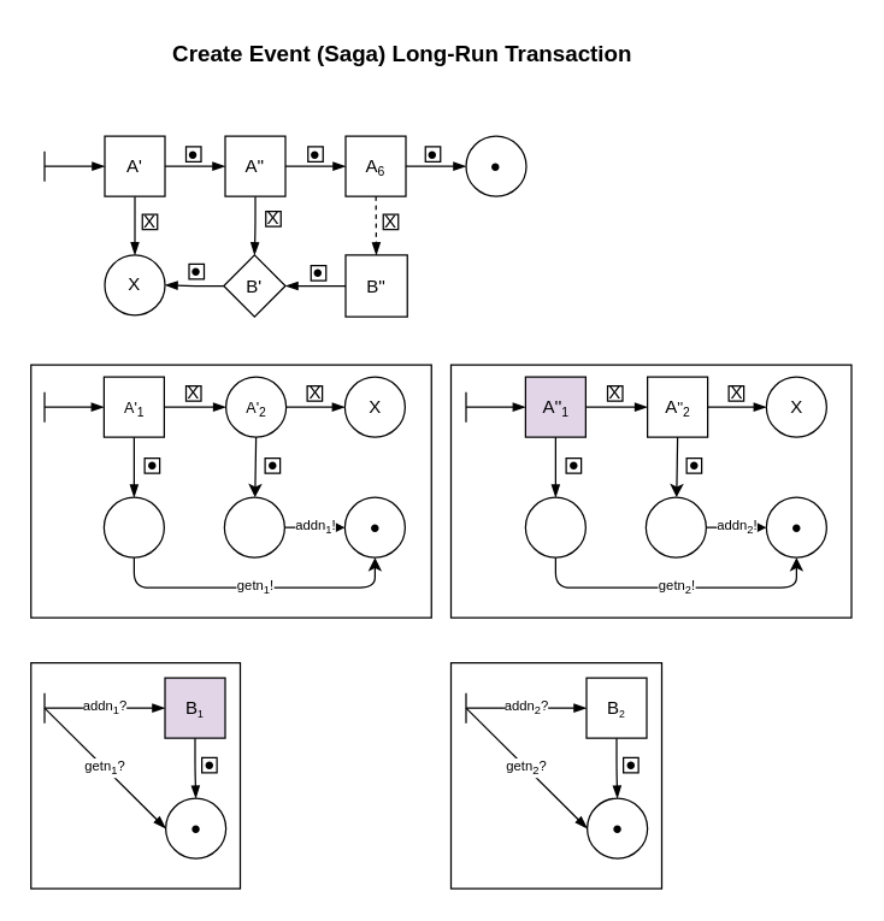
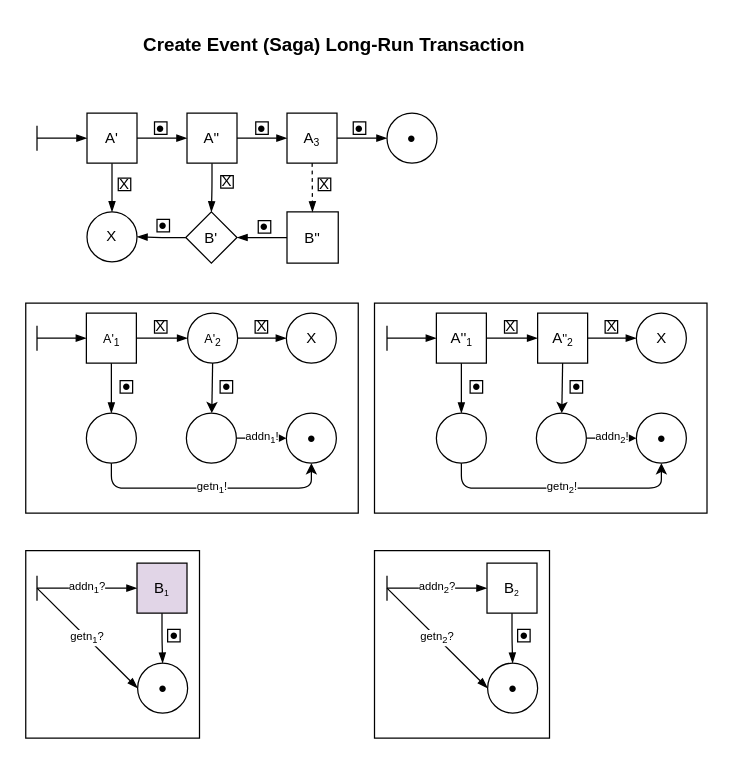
  <mxCell id="0" />
  <mxCell id="1" parent="0" />
  <mxCell id="2" value="" style="edgeStyle=orthogonalEdgeStyle;rounded=1;orthogonalLoop=1;jettySize=auto;html=1;endArrow=blockThin;endFill=1;" parent="1" source="3" target="23" edge="1"><mxGeometry relative="1" as="geometry" /></mxCell>
  <mxCell id="3" value="A'" style="whiteSpace=wrap;html=1;aspect=fixed;" parent="1" vertex="1"><mxGeometry x="69" y="90" width="40" height="40" as="geometry" /></mxCell>
  <mxCell id="4" value="" style="edgeStyle=orthogonalEdgeStyle;rounded=1;orthogonalLoop=1;jettySize=auto;html=1;endArrow=blockThin;endFill=1;entryX=0.5;entryY=0;entryDx=0;entryDy=0;" parent="1" source="5" target="18" edge="1"><mxGeometry relative="1" as="geometry" /></mxCell>
  <mxCell id="5" value="A''" style="whiteSpace=wrap;html=1;aspect=fixed;" parent="1" vertex="1"><mxGeometry x="149" y="90" width="40" height="40" as="geometry" /></mxCell>
  <mxCell id="6" value="" style="endArrow=blockThin;html=1;rounded=0;endFill=1;exitX=1;exitY=0.5;exitDx=0;exitDy=0;entryX=0;entryY=0.5;entryDx=0;entryDy=0;" parent="1" source="3" target="5" edge="1"><mxGeometry width="50" height="50" relative="1" as="geometry"><mxPoint x="49" y="110" as="sourcePoint" /><mxPoint x="159" y="210" as="targetPoint" /></mxGeometry></mxCell>
  <mxCell id="7" value="●" style="whiteSpace=wrap;html=1;aspect=fixed;" parent="1" vertex="1"><mxGeometry x="282" y="97" width="10" height="10" as="geometry" /></mxCell>
  <mxCell id="8" value="●" style="whiteSpace=wrap;html=1;aspect=fixed;" parent="1" vertex="1"><mxGeometry x="123" y="97" width="10" height="10" as="geometry" /></mxCell>
- <mxCell id="9" value="A&lt;span style=&quot;font-size: 10px;&quot;&gt;&lt;sub&gt;6&lt;/sub&gt;&lt;/span&gt;" style="whiteSpace=wrap;html=1;aspect=fixed;" parent="1" vertex="1"><mxGeometry x="229" y="90" width="40" height="40" as="geometry" /></mxCell>
+ <mxCell id="9" value="A&lt;span style=&quot;font-size: 10px;&quot;&gt;&lt;sub&gt;3&lt;/sub&gt;&lt;/span&gt;" style="whiteSpace=wrap;html=1;aspect=fixed;" parent="1" vertex="1"><mxGeometry x="229" y="90" width="40" height="40" as="geometry" /></mxCell>
  <mxCell id="10" value="" style="endArrow=blockThin;html=1;rounded=0;endFill=1;exitX=1;exitY=0.5;exitDx=0;exitDy=0;" parent="1" source="5" target="9" edge="1"><mxGeometry width="50" height="50" relative="1" as="geometry"><mxPoint x="49" y="110" as="sourcePoint" /><mxPoint x="159" y="210" as="targetPoint" /></mxGeometry></mxCell>
  <mxCell id="11" value="●" style="whiteSpace=wrap;html=1;aspect=fixed;" parent="1" vertex="1"><mxGeometry x="204" y="97" width="10" height="10" as="geometry" /></mxCell>
  <mxCell id="12" value="&lt;span style=&quot;&quot;&gt;●&lt;/span&gt;" style="ellipse;whiteSpace=wrap;html=1;aspect=fixed;" parent="1" vertex="1"><mxGeometry x="309" y="90" width="40" height="40" as="geometry" /></mxCell>
  <mxCell id="13" value="" style="endArrow=blockThin;html=1;rounded=0;endFill=1;" parent="1" edge="1"><mxGeometry width="50" height="50" relative="1" as="geometry"><mxPoint x="269" y="110" as="sourcePoint" /><mxPoint x="309" y="110" as="targetPoint" /></mxGeometry></mxCell>
  <mxCell id="14" value="B''" style="whiteSpace=wrap;html=1;aspect=fixed;" parent="1" vertex="1"><mxGeometry x="229" y="169" width="41" height="41" as="geometry" /></mxCell>
  <mxCell id="15" value="" style="endArrow=blockThin;html=1;rounded=0;endFill=1;dashed=1;" parent="1" source="9" target="14" edge="1"><mxGeometry width="50" height="50" relative="1" as="geometry"><mxPoint x="269" y="110" as="sourcePoint" /><mxPoint x="159" y="210" as="targetPoint" /></mxGeometry></mxCell>
  <mxCell id="16" value="X" style="whiteSpace=wrap;html=1;aspect=fixed;" parent="1" vertex="1"><mxGeometry x="254" y="142" width="10" height="10" as="geometry" /></mxCell>
  <mxCell id="17" value="" style="edgeStyle=orthogonalEdgeStyle;rounded=1;orthogonalLoop=1;jettySize=auto;html=1;endArrow=blockThin;endFill=1;entryX=1;entryY=0.5;entryDx=0;entryDy=0;" parent="1" source="18" target="23" edge="1"><mxGeometry relative="1" as="geometry" /></mxCell>
  <mxCell id="18" value="B'" style="rhombus;whiteSpace=wrap;html=1;aspect=fixed;" parent="1" vertex="1"><mxGeometry x="148" y="169" width="41" height="41" as="geometry" /></mxCell>
  <mxCell id="19" value="" style="endArrow=blockThin;html=1;rounded=0;endFill=1;entryX=1;entryY=0.5;entryDx=0;entryDy=0;exitX=0;exitY=0.5;exitDx=0;exitDy=0;" parent="1" source="14" target="18" edge="1"><mxGeometry width="50" height="50" relative="1" as="geometry"><mxPoint x="269" y="110" as="sourcePoint" /><mxPoint x="159" y="210" as="targetPoint" /></mxGeometry></mxCell>
  <mxCell id="20" value="●" style="whiteSpace=wrap;html=1;aspect=fixed;" parent="1" vertex="1"><mxGeometry x="206" y="176" width="10" height="10" as="geometry" /></mxCell>
  <mxCell id="21" value="" style="endArrow=blockThin;html=1;rounded=0;entryX=0;entryY=0.5;entryDx=0;entryDy=0;endFill=1;" parent="1" target="3" edge="1"><mxGeometry width="50" height="50" relative="1" as="geometry"><mxPoint x="29" y="110" as="sourcePoint" /><mxPoint x="59" y="130" as="targetPoint" /></mxGeometry></mxCell>
  <mxCell id="22" value="" style="endArrow=none;html=1;rounded=0;" parent="1" edge="1"><mxGeometry width="50" height="50" relative="1" as="geometry"><mxPoint x="29" y="120" as="sourcePoint" /><mxPoint x="29" y="100" as="targetPoint" /></mxGeometry></mxCell>
  <mxCell id="23" value="X" style="ellipse;whiteSpace=wrap;html=1;aspect=fixed;" parent="1" vertex="1"><mxGeometry x="69" y="169" width="40" height="40" as="geometry" /></mxCell>
  <mxCell id="24" value="X" style="whiteSpace=wrap;html=1;aspect=fixed;" parent="1" vertex="1"><mxGeometry x="94" y="142" width="10" height="10" as="geometry" /></mxCell>
  <mxCell id="25" value="X" style="whiteSpace=wrap;html=1;aspect=fixed;" parent="1" vertex="1"><mxGeometry x="176" y="140" width="10" height="10" as="geometry" /></mxCell>
  <mxCell id="26" value="●" style="whiteSpace=wrap;html=1;aspect=fixed;" parent="1" vertex="1"><mxGeometry x="125" y="175" width="10" height="10" as="geometry" /></mxCell>
  <mxCell id="27" value="" style="group" parent="1" vertex="1" connectable="0"><mxGeometry x="29" y="450" width="80" height="120" as="geometry" /></mxCell>
  <mxCell id="28" value="addn&lt;sub&gt;1&lt;/sub&gt;?" style="endArrow=blockThin;html=1;rounded=0;endFill=1;fontSize=9;" parent="27" target="75" edge="1"><mxGeometry width="50" height="50" relative="1" as="geometry"><mxPoint y="20" as="sourcePoint" /><mxPoint x="40" y="20" as="targetPoint" /></mxGeometry></mxCell>
  <mxCell id="29" value="" style="endArrow=none;html=1;rounded=0;" parent="27" edge="1"><mxGeometry width="50" height="50" relative="1" as="geometry"><mxPoint y="30" as="sourcePoint" /><mxPoint y="10" as="targetPoint" /></mxGeometry></mxCell>
  <mxCell id="30" value="getn&lt;sub&gt;1&lt;/sub&gt;?" style="endArrow=blockThin;html=1;rounded=0;endFill=1;entryX=0;entryY=0.5;entryDx=0;entryDy=0;fontSize=9;" parent="27" target="76" edge="1"><mxGeometry width="50" height="50" relative="1" as="geometry"><mxPoint y="20" as="sourcePoint" /><mxPoint x="20" y="-100" as="targetPoint" /></mxGeometry></mxCell>
  <mxCell id="31" value="" style="group" parent="1" vertex="1" connectable="0"><mxGeometry x="29" y="250" width="257" height="180" as="geometry" /></mxCell>
  <mxCell id="32" value="" style="rounded=0;whiteSpace=wrap;html=1;fillColor=none;" vertex="1" parent="31"><mxGeometry x="-9" y="-8" width="266" height="168" as="geometry" /></mxCell>
  <mxCell id="33" value="&lt;span style=&quot;font-size: 10px;&quot;&gt;A'&lt;/span&gt;&lt;span style=&quot;font-size: 10px;&quot;&gt;&lt;sub&gt;1&lt;/sub&gt;&lt;/span&gt;" style="whiteSpace=wrap;html=1;aspect=fixed;" parent="31" vertex="1"><mxGeometry x="39.5" width="40" height="40" as="geometry" /></mxCell>
  <mxCell id="34" value="&lt;span style=&quot;font-size: 10px;&quot;&gt;A'&lt;/span&gt;&lt;span style=&quot;font-size: 10px;&quot;&gt;&lt;sub&gt;2&lt;/sub&gt;&lt;/span&gt;" style="ellipse;whiteSpace=wrap;html=1;aspect=fixed;" parent="31" vertex="1"><mxGeometry x="120.5" width="40" height="40" as="geometry" /></mxCell>
  <mxCell id="35" value="X" style="ellipse;whiteSpace=wrap;html=1;aspect=fixed;" parent="31" vertex="1"><mxGeometry x="199.5" width="40" height="40" as="geometry" /></mxCell>
  <mxCell id="36" value="" style="endArrow=blockThin;html=1;rounded=0;entryX=0;entryY=0.5;entryDx=0;entryDy=0;endFill=1;exitX=1;exitY=0.5;exitDx=0;exitDy=0;" parent="31" source="33" target="34" edge="1"><mxGeometry width="50" height="50" relative="1" as="geometry"><mxPoint x="109.5" y="60" as="sourcePoint" /><mxPoint x="39.5" y="20" as="targetPoint" /></mxGeometry></mxCell>
  <mxCell id="37" value="X" style="whiteSpace=wrap;html=1;aspect=fixed;" parent="31" vertex="1"><mxGeometry x="94" y="6" width="10" height="10" as="geometry" /></mxCell>
  <mxCell id="38" value="●" style="ellipse;whiteSpace=wrap;html=1;aspect=fixed;" parent="31" vertex="1"><mxGeometry x="199.5" y="80" width="40" height="40" as="geometry" /></mxCell>
  <mxCell id="39" value="" style="endArrow=blockThin;html=1;rounded=0;entryX=0.5;entryY=0;entryDx=0;entryDy=0;endFill=1;" parent="31" target="42" edge="1"><mxGeometry width="50" height="50" relative="1" as="geometry"><mxPoint x="59.5" y="40" as="sourcePoint" /><mxPoint x="39.5" y="20" as="targetPoint" /></mxGeometry></mxCell>
  <mxCell id="40" value="●" style="whiteSpace=wrap;html=1;aspect=fixed;" parent="31" vertex="1"><mxGeometry x="66.5" y="54" width="10" height="10" as="geometry" /></mxCell>
  <mxCell id="41" value="X" style="whiteSpace=wrap;html=1;aspect=fixed;" parent="31" vertex="1"><mxGeometry x="174.5" y="6" width="10" height="10" as="geometry" /></mxCell>
  <mxCell id="42" value="" style="ellipse;whiteSpace=wrap;html=1;aspect=fixed;" parent="31" vertex="1"><mxGeometry x="39.5" y="80" width="40" height="40" as="geometry" /></mxCell>
  <mxCell id="43" value="" style="endArrow=blockThin;html=1;rounded=0;entryX=0;entryY=0.5;entryDx=0;entryDy=0;endFill=1;exitX=1;exitY=0.5;exitDx=0;exitDy=0;" parent="31" source="34" target="35" edge="1"><mxGeometry width="50" height="50" relative="1" as="geometry"><mxPoint x="109.5" y="60" as="sourcePoint" /><mxPoint x="39.5" y="20" as="targetPoint" /></mxGeometry></mxCell>
  <mxCell id="44" value="●" style="whiteSpace=wrap;html=1;aspect=fixed;" parent="31" vertex="1"><mxGeometry x="146.5" y="54" width="10" height="10" as="geometry" /></mxCell>
  <mxCell id="45" value="addn&lt;sub&gt;1&lt;/sub&gt;!" style="endArrow=classic;html=1;rounded=0;exitX=1;exitY=0.5;exitDx=0;exitDy=0;entryX=0;entryY=0.5;entryDx=0;entryDy=0;startArrow=none;fontSize=9;" parent="31" source="48" target="38" edge="1"><mxGeometry width="50" height="50" relative="1" as="geometry"><mxPoint x="179.5" y="80" as="sourcePoint" /><mxPoint x="229.5" y="30" as="targetPoint" /></mxGeometry></mxCell>
  <mxCell id="46" value="" style="endArrow=blockThin;html=1;rounded=0;endFill=1;" parent="31" target="33" edge="1"><mxGeometry width="50" height="50" relative="1" as="geometry"><mxPoint y="20" as="sourcePoint" /><mxPoint x="40" y="20" as="targetPoint" /></mxGeometry></mxCell>
  <mxCell id="47" value="" style="endArrow=none;html=1;rounded=0;" parent="31" edge="1"><mxGeometry width="50" height="50" relative="1" as="geometry"><mxPoint y="30" as="sourcePoint" /><mxPoint y="10.0" as="targetPoint" /></mxGeometry></mxCell>
  <mxCell id="48" value="" style="ellipse;whiteSpace=wrap;html=1;aspect=fixed;" parent="31" vertex="1"><mxGeometry x="119.5" y="80" width="40" height="40" as="geometry" /></mxCell>
  <mxCell id="49" value="" style="endArrow=classic;html=1;rounded=0;startArrow=none;exitX=0.5;exitY=1;exitDx=0;exitDy=0;" parent="31" source="34" target="48" edge="1"><mxGeometry width="50" height="50" relative="1" as="geometry"><mxPoint x="149.5" y="60" as="sourcePoint" /><mxPoint x="229.5" y="30" as="targetPoint" /></mxGeometry></mxCell>
  <mxCell id="50" value="getn&lt;sub&gt;1&lt;/sub&gt;!" style="endArrow=classic;html=1;rounded=1;exitX=0.5;exitY=1;exitDx=0;exitDy=0;entryX=0.5;entryY=1;entryDx=0;entryDy=0;startArrow=none;fontSize=9;" parent="31" source="42" target="38" edge="1"><mxGeometry width="50" height="50" relative="1" as="geometry"><mxPoint x="179.5" y="80" as="sourcePoint" /><mxPoint x="229.5" y="30" as="targetPoint" /><Array as="points"><mxPoint x="59.5" y="140" /><mxPoint x="139.5" y="140" /><mxPoint x="219.5" y="140" /></Array></mxGeometry></mxCell>
  <mxCell id="51" value="" style="group" parent="1" vertex="1" connectable="0"><mxGeometry x="309" y="250" width="239.5" height="140" as="geometry" /></mxCell>
- <mxCell id="52" value="A''&lt;span style=&quot;font-size: 10px;&quot;&gt;&lt;sub&gt;1&lt;/sub&gt;&lt;/span&gt;" style="whiteSpace=wrap;html=1;aspect=fixed;fillColor=#e1d5e7;" parent="51" vertex="1"><mxGeometry x="39.5" width="40" height="40" as="geometry" /></mxCell>
+ <mxCell id="52" value="A''&lt;span style=&quot;font-size: 10px;&quot;&gt;&lt;sub&gt;1&lt;/sub&gt;&lt;/span&gt;" style="whiteSpace=wrap;html=1;aspect=fixed;" parent="51" vertex="1"><mxGeometry x="39.5" width="40" height="40" as="geometry" /></mxCell>
  <mxCell id="53" value="A&lt;span style=&quot;font-size: 10px;&quot;&gt;''&lt;sub&gt;2&lt;/sub&gt;&lt;/span&gt;" style="whiteSpace=wrap;html=1;aspect=fixed;" parent="51" vertex="1"><mxGeometry x="120.5" width="40" height="40" as="geometry" /></mxCell>
  <mxCell id="54" value="X" style="ellipse;whiteSpace=wrap;html=1;aspect=fixed;" parent="51" vertex="1"><mxGeometry x="199.5" width="40" height="40" as="geometry" /></mxCell>
  <mxCell id="55" value="" style="endArrow=blockThin;html=1;rounded=0;entryX=0;entryY=0.5;entryDx=0;entryDy=0;endFill=1;exitX=1;exitY=0.5;exitDx=0;exitDy=0;" parent="51" source="52" target="53" edge="1"><mxGeometry width="50" height="50" relative="1" as="geometry"><mxPoint x="109.5" y="60" as="sourcePoint" /><mxPoint x="39.5" y="20" as="targetPoint" /></mxGeometry></mxCell>
  <mxCell id="56" value="X" style="whiteSpace=wrap;html=1;aspect=fixed;" parent="51" vertex="1"><mxGeometry x="94" y="6" width="10" height="10" as="geometry" /></mxCell>
  <mxCell id="57" value="●" style="ellipse;whiteSpace=wrap;html=1;aspect=fixed;" parent="51" vertex="1"><mxGeometry x="199.5" y="80" width="40" height="40" as="geometry" /></mxCell>
  <mxCell id="58" value="" style="endArrow=blockThin;html=1;rounded=0;entryX=0.5;entryY=0;entryDx=0;entryDy=0;endFill=1;" parent="51" target="61" edge="1"><mxGeometry width="50" height="50" relative="1" as="geometry"><mxPoint x="59.5" y="40" as="sourcePoint" /><mxPoint x="39.5" y="20" as="targetPoint" /></mxGeometry></mxCell>
  <mxCell id="59" value="●" style="whiteSpace=wrap;html=1;aspect=fixed;" parent="51" vertex="1"><mxGeometry x="66.5" y="54" width="10" height="10" as="geometry" /></mxCell>
  <mxCell id="60" value="X" style="whiteSpace=wrap;html=1;aspect=fixed;" parent="51" vertex="1"><mxGeometry x="174.5" y="6" width="10" height="10" as="geometry" /></mxCell>
  <mxCell id="61" value="" style="ellipse;whiteSpace=wrap;html=1;aspect=fixed;" parent="51" vertex="1"><mxGeometry x="39.5" y="80" width="40" height="40" as="geometry" /></mxCell>
  <mxCell id="62" value="" style="endArrow=blockThin;html=1;rounded=0;entryX=0;entryY=0.5;entryDx=0;entryDy=0;endFill=1;exitX=1;exitY=0.5;exitDx=0;exitDy=0;" parent="51" source="53" target="54" edge="1"><mxGeometry width="50" height="50" relative="1" as="geometry"><mxPoint x="109.5" y="60" as="sourcePoint" /><mxPoint x="39.5" y="20" as="targetPoint" /></mxGeometry></mxCell>
  <mxCell id="63" value="●" style="whiteSpace=wrap;html=1;aspect=fixed;" parent="51" vertex="1"><mxGeometry x="146.5" y="54" width="10" height="10" as="geometry" /></mxCell>
  <mxCell id="64" value="addn&lt;sub&gt;2&lt;/sub&gt;!" style="endArrow=classic;html=1;rounded=0;exitX=1;exitY=0.5;exitDx=0;exitDy=0;entryX=0;entryY=0.5;entryDx=0;entryDy=0;startArrow=none;fontSize=9;" parent="51" source="67" target="57" edge="1"><mxGeometry width="50" height="50" relative="1" as="geometry"><mxPoint x="179.5" y="80" as="sourcePoint" /><mxPoint x="229.5" y="30" as="targetPoint" /></mxGeometry></mxCell>
  <mxCell id="65" value="" style="endArrow=blockThin;html=1;rounded=0;endFill=1;" parent="51" target="52" edge="1"><mxGeometry width="50" height="50" relative="1" as="geometry"><mxPoint y="20" as="sourcePoint" /><mxPoint x="40" y="20" as="targetPoint" /></mxGeometry></mxCell>
  <mxCell id="66" value="" style="endArrow=none;html=1;rounded=0;" parent="51" edge="1"><mxGeometry width="50" height="50" relative="1" as="geometry"><mxPoint y="30" as="sourcePoint" /><mxPoint y="10.0" as="targetPoint" /></mxGeometry></mxCell>
  <mxCell id="67" value="" style="ellipse;whiteSpace=wrap;html=1;aspect=fixed;" parent="51" vertex="1"><mxGeometry x="119.5" y="80" width="40" height="40" as="geometry" /></mxCell>
  <mxCell id="68" value="" style="endArrow=classic;html=1;rounded=0;startArrow=none;exitX=0.5;exitY=1;exitDx=0;exitDy=0;" parent="51" source="53" target="67" edge="1"><mxGeometry width="50" height="50" relative="1" as="geometry"><mxPoint x="149.5" y="60" as="sourcePoint" /><mxPoint x="229.5" y="30" as="targetPoint" /></mxGeometry></mxCell>
  <mxCell id="69" value="getn&lt;sub&gt;2&lt;/sub&gt;!" style="endArrow=classic;html=1;rounded=1;exitX=0.5;exitY=1;exitDx=0;exitDy=0;entryX=0.5;entryY=1;entryDx=0;entryDy=0;startArrow=none;fontSize=9;" parent="51" source="61" target="57" edge="1"><mxGeometry width="50" height="50" relative="1" as="geometry"><mxPoint x="179.5" y="80" as="sourcePoint" /><mxPoint x="229.5" y="30" as="targetPoint" /><Array as="points"><mxPoint x="59.5" y="140" /><mxPoint x="139.5" y="140" /><mxPoint x="219.5" y="140" /></Array></mxGeometry></mxCell>
  <mxCell id="70" value="" style="group" parent="1" vertex="1" connectable="0"><mxGeometry x="309" y="450" width="80" height="120" as="geometry" /></mxCell>
  <mxCell id="71" value="addn&lt;sub&gt;2&lt;/sub&gt;?" style="endArrow=blockThin;html=1;rounded=0;endFill=1;fontSize=9;" parent="70" target="79" edge="1"><mxGeometry width="50" height="50" relative="1" as="geometry"><mxPoint y="20" as="sourcePoint" /><mxPoint x="40" y="20" as="targetPoint" /></mxGeometry></mxCell>
  <mxCell id="72" value="" style="endArrow=none;html=1;rounded=0;" parent="70" edge="1"><mxGeometry width="50" height="50" relative="1" as="geometry"><mxPoint y="30" as="sourcePoint" /><mxPoint y="10" as="targetPoint" /></mxGeometry></mxCell>
  <mxCell id="73" value="getn&lt;sub&gt;2&lt;/sub&gt;?" style="endArrow=blockThin;html=1;rounded=0;endFill=1;entryX=0;entryY=0.5;entryDx=0;entryDy=0;fontSize=9;" parent="70" target="80" edge="1"><mxGeometry width="50" height="50" relative="1" as="geometry"><mxPoint y="20" as="sourcePoint" /><mxPoint x="20" y="-100" as="targetPoint" /></mxGeometry></mxCell>
  <mxCell id="74" value="Create Event (Saga) Long-Run Transaction&amp;nbsp;" style="text;html=1;strokeColor=none;fillColor=none;align=center;verticalAlign=middle;whiteSpace=wrap;rounded=0;fontSize=15;fontStyle=1" parent="1" vertex="1"><mxGeometry x="29" y="20" width="480" height="30" as="geometry" /></mxCell>
  <mxCell id="75" value="B&lt;span style=&quot;font-size: 8.333px;&quot;&gt;&lt;sub&gt;1&lt;/sub&gt;&lt;/span&gt;" style="whiteSpace=wrap;html=1;aspect=fixed;fillColor=#e1d5e7;" parent="1" vertex="1"><mxGeometry x="109" y="450" width="40" height="40" as="geometry" /></mxCell>
  <mxCell id="76" value="●" style="ellipse;whiteSpace=wrap;html=1;aspect=fixed;" parent="1" vertex="1"><mxGeometry x="109.5" y="530" width="40" height="40" as="geometry" /></mxCell>
  <mxCell id="77" value="" style="edgeStyle=orthogonalEdgeStyle;rounded=1;orthogonalLoop=1;jettySize=auto;html=1;fontSize=9;endArrow=blockThin;endFill=1;" parent="1" source="75" target="76" edge="1"><mxGeometry relative="1" as="geometry" /></mxCell>
  <mxCell id="78" value="●" style="whiteSpace=wrap;html=1;aspect=fixed;" parent="1" vertex="1"><mxGeometry x="133.5" y="503" width="10" height="10" as="geometry" /></mxCell>
  <mxCell id="79" value="B&lt;span style=&quot;font-size: 8.333px;&quot;&gt;&lt;sub&gt;2&lt;/sub&gt;&lt;/span&gt;" style="whiteSpace=wrap;html=1;aspect=fixed;" parent="1" vertex="1"><mxGeometry x="389" y="450" width="40" height="40" as="geometry" /></mxCell>
  <mxCell id="80" value="●" style="ellipse;whiteSpace=wrap;html=1;aspect=fixed;" parent="1" vertex="1"><mxGeometry x="389.5" y="530" width="40" height="40" as="geometry" /></mxCell>
  <mxCell id="81" value="" style="edgeStyle=orthogonalEdgeStyle;rounded=1;orthogonalLoop=1;jettySize=auto;html=1;fontSize=9;endArrow=blockThin;endFill=1;" parent="1" source="79" target="80" edge="1"><mxGeometry relative="1" as="geometry" /></mxCell>
  <mxCell id="82" value="●" style="whiteSpace=wrap;html=1;aspect=fixed;" parent="1" vertex="1"><mxGeometry x="413.5" y="503" width="10" height="10" as="geometry" /></mxCell>
  <mxCell id="83" value="" style="rounded=0;whiteSpace=wrap;html=1;fillColor=none;" vertex="1" parent="1"><mxGeometry x="299" y="242" width="266" height="168" as="geometry" /></mxCell>
  <mxCell id="84" value="" style="rounded=0;whiteSpace=wrap;html=1;fillColor=none;" vertex="1" parent="1"><mxGeometry x="20" y="440" width="139" height="150" as="geometry" /></mxCell>
  <mxCell id="85" value="" style="rounded=0;whiteSpace=wrap;html=1;fillColor=none;" vertex="1" parent="1"><mxGeometry x="299" y="440" width="140" height="150" as="geometry" /></mxCell>
